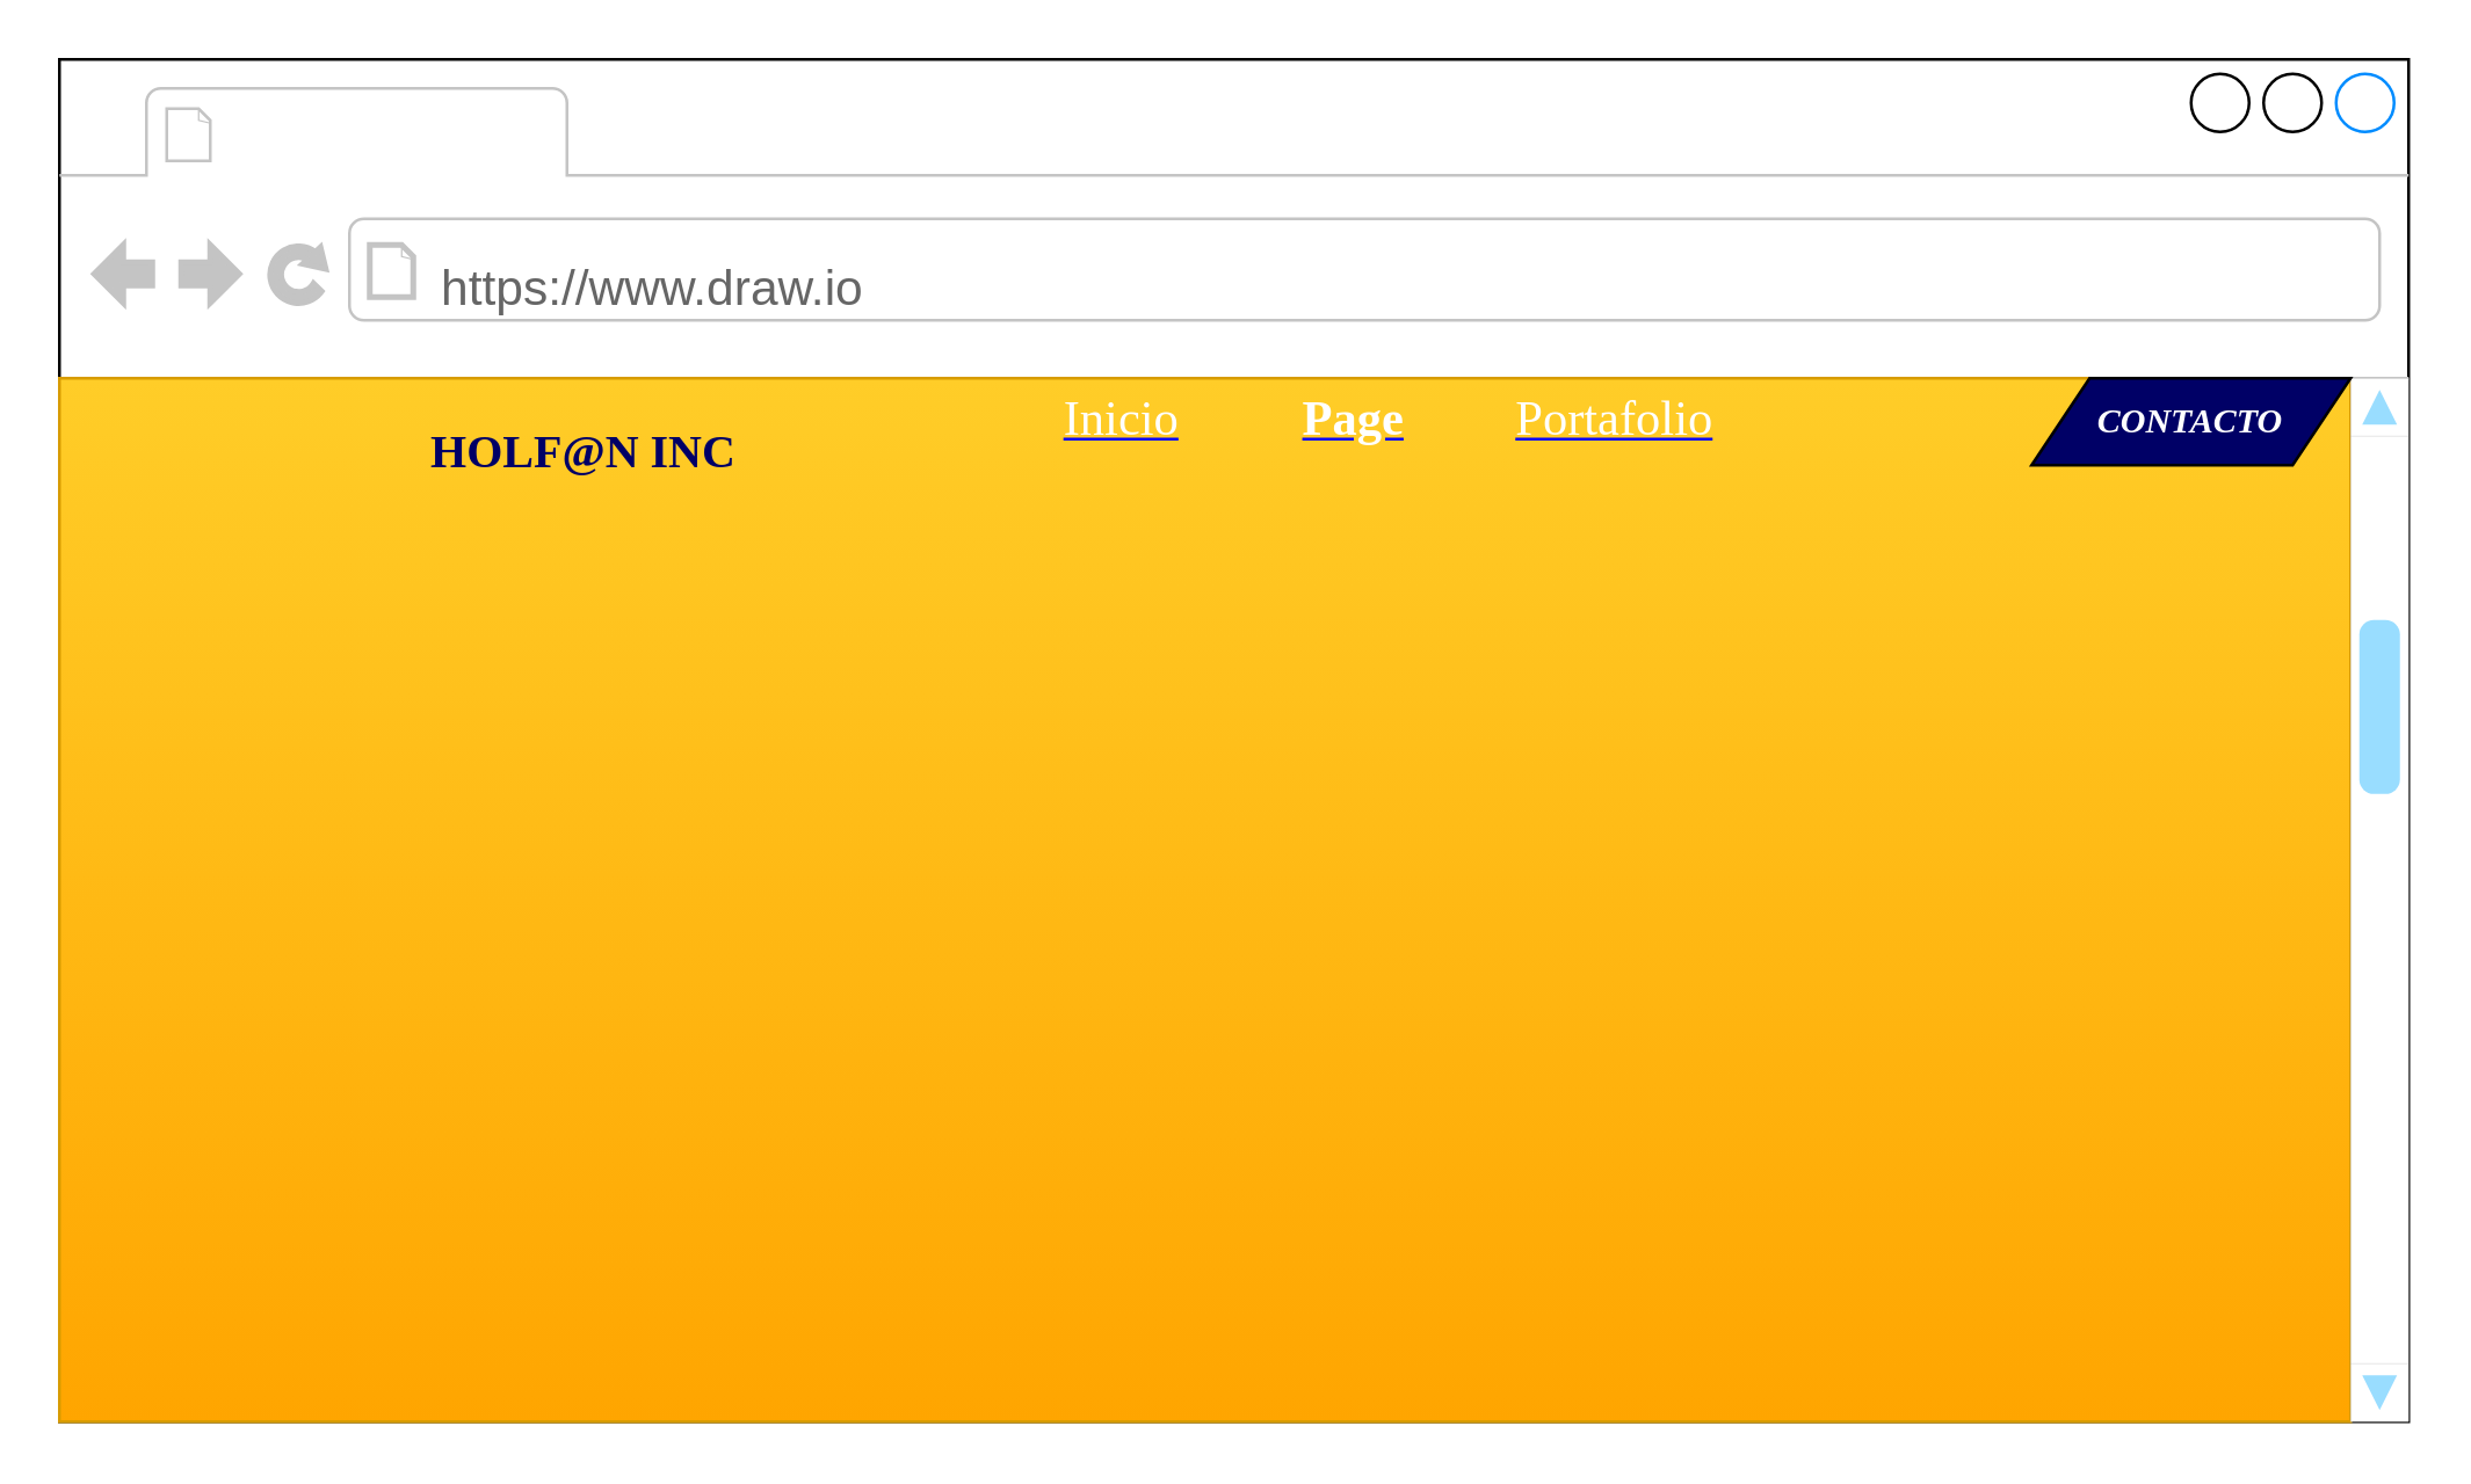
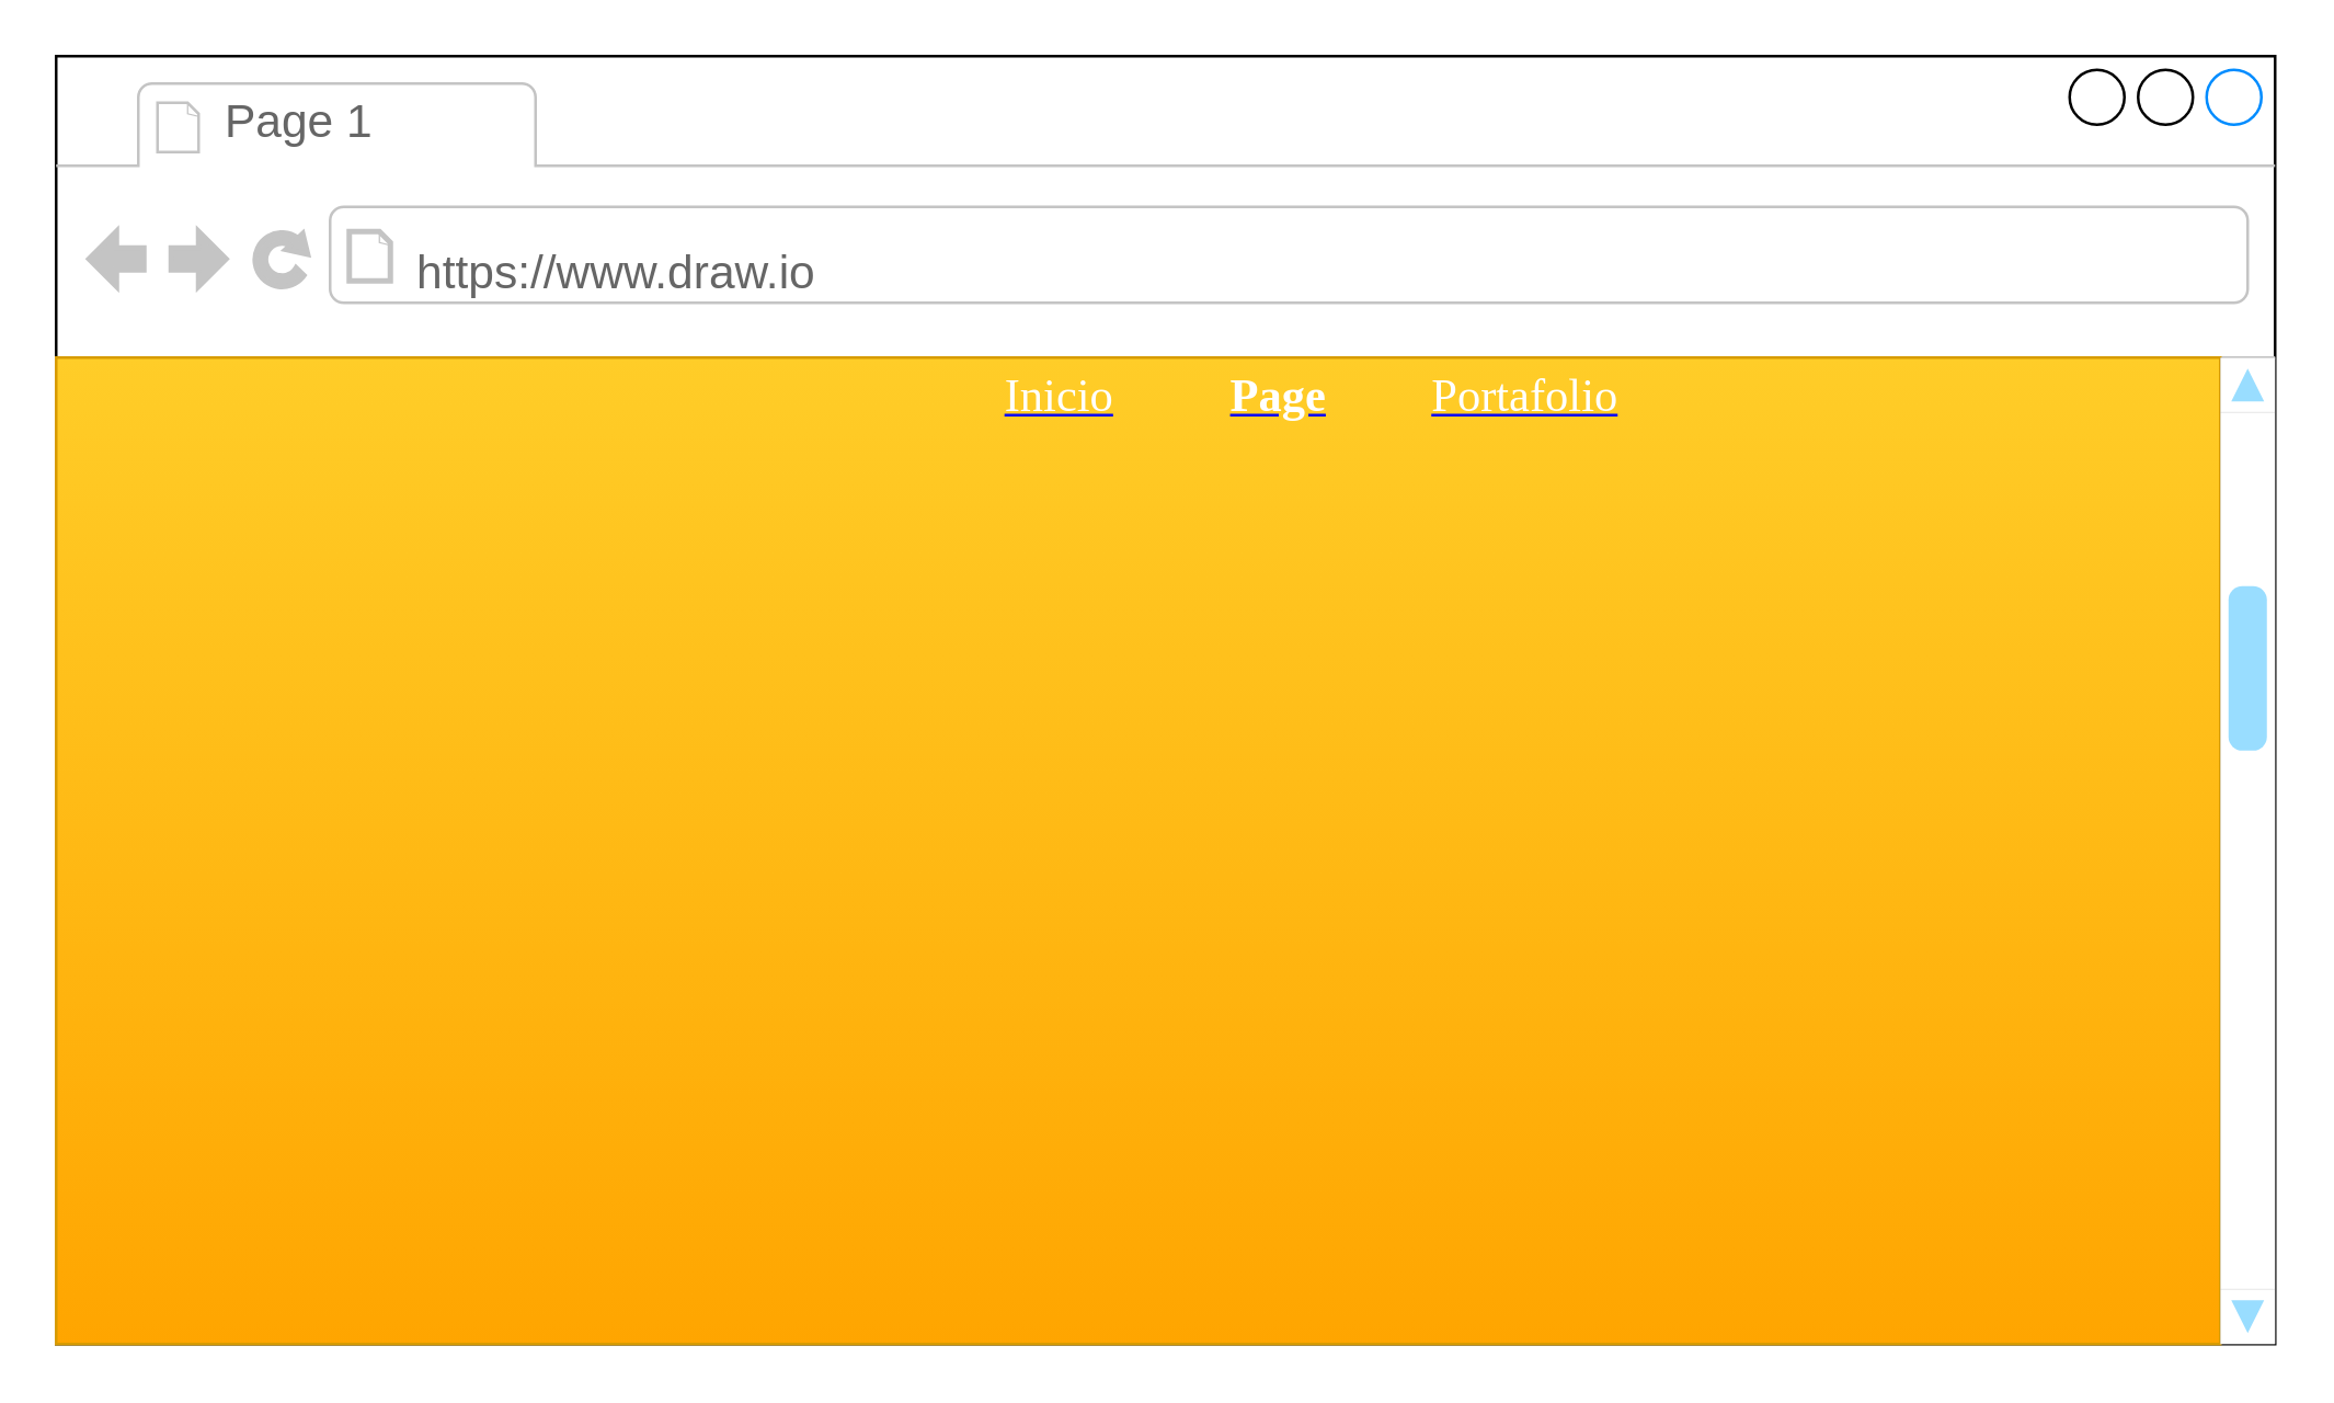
  <mxCell id="0" />
  <mxCell id="1" parent="0" />
  <mxCell id="2" value="" style="strokeWidth=1;shadow=0;dashed=0;align=center;html=1;shape=mxgraph.mockup.containers.browserWindow;rSize=0;strokeColor2=#008cff;strokeColor3=#c4c4c4;mainText=,;recursiveResize=0;fontFamily=Verdana;" vertex="1" parent="1"><mxGeometry x="20" y="20" width="810" height="470" as="geometry" /></mxCell>
  <mxCell id="3" value="" style="rounded=0;whiteSpace=wrap;html=1;fillColor=#ffcd28;strokeColor=#d79b00;gradientColor=#ffa500;" vertex="1" parent="2"><mxGeometry y="110" width="790" height="360" as="geometry" /></mxCell>
+ <mxCell id="4" value="Page 1" style="strokeWidth=1;shadow=0;dashed=0;align=center;html=1;shape=mxgraph.mockup.containers.anchor;fontSize=17;fontColor=#666666;align=left;whiteSpace=wrap;" vertex="1" parent="2"><mxGeometry x="60" y="12" width="110" height="26" as="geometry" /></mxCell>
  <mxCell id="5" value="https://www.draw.io" style="strokeWidth=1;shadow=0;dashed=0;align=center;html=1;shape=mxgraph.mockup.containers.anchor;rSize=0;fontSize=17;fontColor=#666666;align=left;" vertex="1" parent="2"><mxGeometry x="130" y="60" width="250" height="40" as="geometry" /></mxCell>
  <mxCell id="6" value="" style="verticalLabelPosition=bottom;shadow=0;dashed=0;align=center;html=1;verticalAlign=top;strokeWidth=0;shape=mxgraph.mockup.navigation.scrollBar;strokeColor=#999999;barPos=75.6;fillColor2=#99ddff;strokeColor2=none;direction=north;" vertex="1" parent="2"><mxGeometry x="790" y="110" width="10" height="360" as="geometry" /></mxCell>
- <mxCell id="7" value="&lt;b&gt;&lt;font color=&quot;#ffffff&quot; face=&quot;Verdana&quot;&gt;&lt;i&gt;CONTACTO&lt;/i&gt;&lt;/font&gt;&lt;/b&gt;" style="shape=parallelogram;perimeter=parallelogramPerimeter;whiteSpace=wrap;html=1;fixedSize=1;fillColor=#000066;" vertex="1" parent="2"><mxGeometry x="680" y="110" width="110" height="30" as="geometry" /></mxCell>
- <mxCell id="8" value="&lt;font color=&quot;#000066&quot; size=&quot;1&quot; face=&quot;Garamond&quot; style=&quot;&quot;&gt;&lt;span style=&quot;font-size: 16px;&quot;&gt;HOLF@N INC&lt;/span&gt;&lt;/font&gt;" style="text;html=1;strokeColor=none;fillColor=none;align=center;verticalAlign=middle;whiteSpace=wrap;rounded=0;fontFamily=Verdana;fontStyle=1" vertex="1" parent="2"><mxGeometry x="121" y="120" width="120" height="30" as="geometry" /></mxCell>
  <mxCell id="9" value="&lt;font color=&quot;#ffffff&quot; face=&quot;Garamond&quot;&gt;Inicio&lt;/font&gt;" style="shape=rectangle;strokeColor=none;fillColor=none;linkText=;fontSize=17;fontColor=#0000ff;fontStyle=4;html=1;align=center;" vertex="1" parent="2"><mxGeometry x="291" y="110" width="150" height="30" as="geometry" /></mxCell>
  <mxCell id="10" value="&lt;font color=&quot;#ffffff&quot; face=&quot;Garamond&quot;&gt;&lt;b&gt;Page&lt;/b&gt;&lt;/font&gt;" style="shape=rectangle;strokeColor=none;fillColor=none;linkText=;fontSize=17;fontColor=#0000ff;fontStyle=4;html=1;align=center;" vertex="1" parent="2"><mxGeometry x="371" y="110" width="150" height="30" as="geometry" /></mxCell>
  <mxCell id="11" value="&lt;font color=&quot;#ffffff&quot; face=&quot;Garamond&quot;&gt;Portafolio&lt;/font&gt;" style="shape=rectangle;strokeColor=none;fillColor=none;linkText=;fontSize=17;fontColor=#0000ff;fontStyle=4;html=1;align=center;" vertex="1" parent="2"><mxGeometry x="461" y="110" width="150" height="30" as="geometry" /></mxCell>
